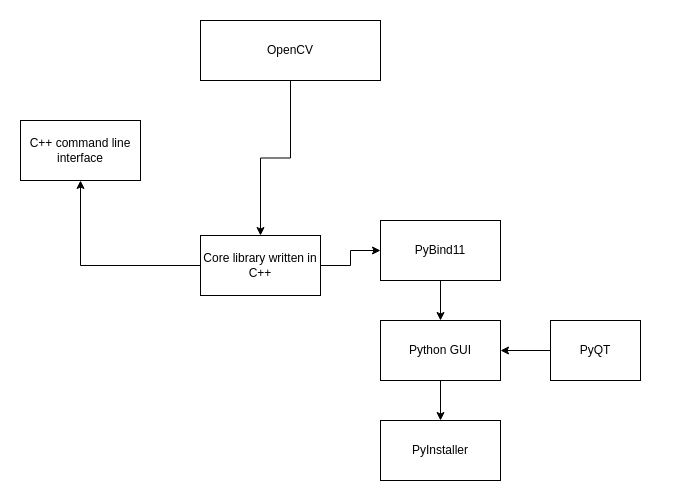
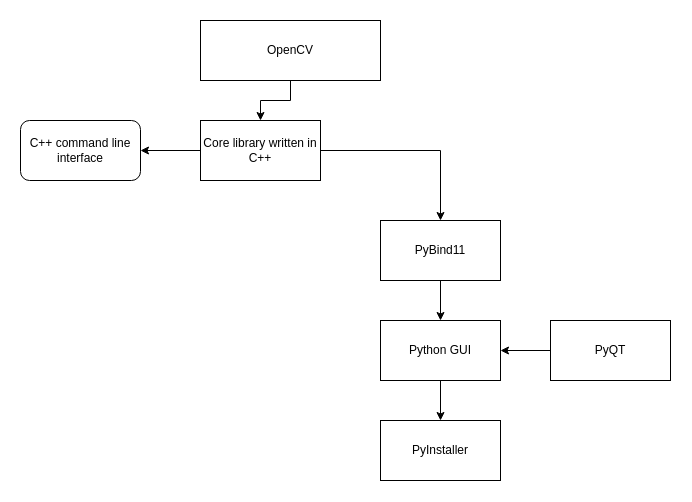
  <mxCell id="0" />
  <mxCell id="1" parent="0" />
  <mxCell id="2" style="edgeStyle=orthogonalEdgeStyle;rounded=0;orthogonalLoop=1;jettySize=auto;html=1;" edge="1" parent="1" source="3" target="6"><mxGeometry relative="1" as="geometry" /></mxCell>
  <mxCell id="3" value="OpenCV" style="rounded=0;whiteSpace=wrap;html=1;" vertex="1" parent="1"><mxGeometry x="200" y="20" width="180" height="60" as="geometry" /></mxCell>
  <mxCell id="4" style="edgeStyle=orthogonalEdgeStyle;rounded=0;orthogonalLoop=1;jettySize=auto;html=1;" edge="1" parent="1" source="6" target="7"><mxGeometry relative="1" as="geometry" /></mxCell>
  <mxCell id="5" style="edgeStyle=orthogonalEdgeStyle;rounded=0;orthogonalLoop=1;jettySize=auto;html=1;" edge="1" parent="1" source="6" target="9"><mxGeometry relative="1" as="geometry" /></mxCell>
- <mxCell id="6" value="Core library written in C++" style="rounded=0;whiteSpace=wrap;html=1;" vertex="1" parent="1"><mxGeometry x="200" y="235" width="120" height="60" as="geometry" /></mxCell>
- <mxCell id="7" value="C++ command line interface" style="rounded=0;whiteSpace=wrap;html=1;" vertex="1" parent="1"><mxGeometry x="20" y="120" width="120" height="60" as="geometry" /></mxCell>
+ <mxCell id="6" value="Core library written in C++" style="rounded=0;whiteSpace=wrap;html=1;" vertex="1" parent="1"><mxGeometry x="200" y="120" width="120" height="60" as="geometry" /></mxCell>
+ <mxCell id="7" value="C++ command line interface" style="whiteSpace=wrap;html=1;rounded=1;" vertex="1" parent="1"><mxGeometry x="20" y="120" width="120" height="60" as="geometry" /></mxCell>
  <mxCell id="8" style="edgeStyle=orthogonalEdgeStyle;rounded=0;orthogonalLoop=1;jettySize=auto;html=1;" edge="1" parent="1" source="9" target="11"><mxGeometry relative="1" as="geometry" /></mxCell>
  <mxCell id="9" value="PyBind11" style="rounded=0;whiteSpace=wrap;html=1;" vertex="1" parent="1"><mxGeometry x="380" y="220" width="120" height="60" as="geometry" /></mxCell>
  <mxCell id="10" style="edgeStyle=orthogonalEdgeStyle;rounded=0;orthogonalLoop=1;jettySize=auto;html=1;" edge="1" parent="1" source="11" target="12"><mxGeometry relative="1" as="geometry" /></mxCell>
  <mxCell id="11" value="Python GUI" style="rounded=0;whiteSpace=wrap;html=1;" vertex="1" parent="1"><mxGeometry x="380" y="320" width="120" height="60" as="geometry" /></mxCell>
  <mxCell id="12" value="PyInstaller" style="rounded=0;whiteSpace=wrap;html=1;" vertex="1" parent="1"><mxGeometry x="380" y="420" width="120" height="60" as="geometry" /></mxCell>
  <mxCell id="13" style="edgeStyle=orthogonalEdgeStyle;rounded=0;orthogonalLoop=1;jettySize=auto;html=1;" edge="1" parent="1" source="14" target="11"><mxGeometry relative="1" as="geometry" /></mxCell>
- <mxCell id="14" value="PyQT" style="rounded=0;whiteSpace=wrap;html=1;" vertex="1" parent="1"><mxGeometry x="550" y="320" width="90" height="60" as="geometry" /></mxCell>
+ <mxCell id="14" value="PyQT" style="rounded=0;whiteSpace=wrap;html=1;" vertex="1" parent="1"><mxGeometry x="550" y="320" width="120" height="60" as="geometry" /></mxCell>
